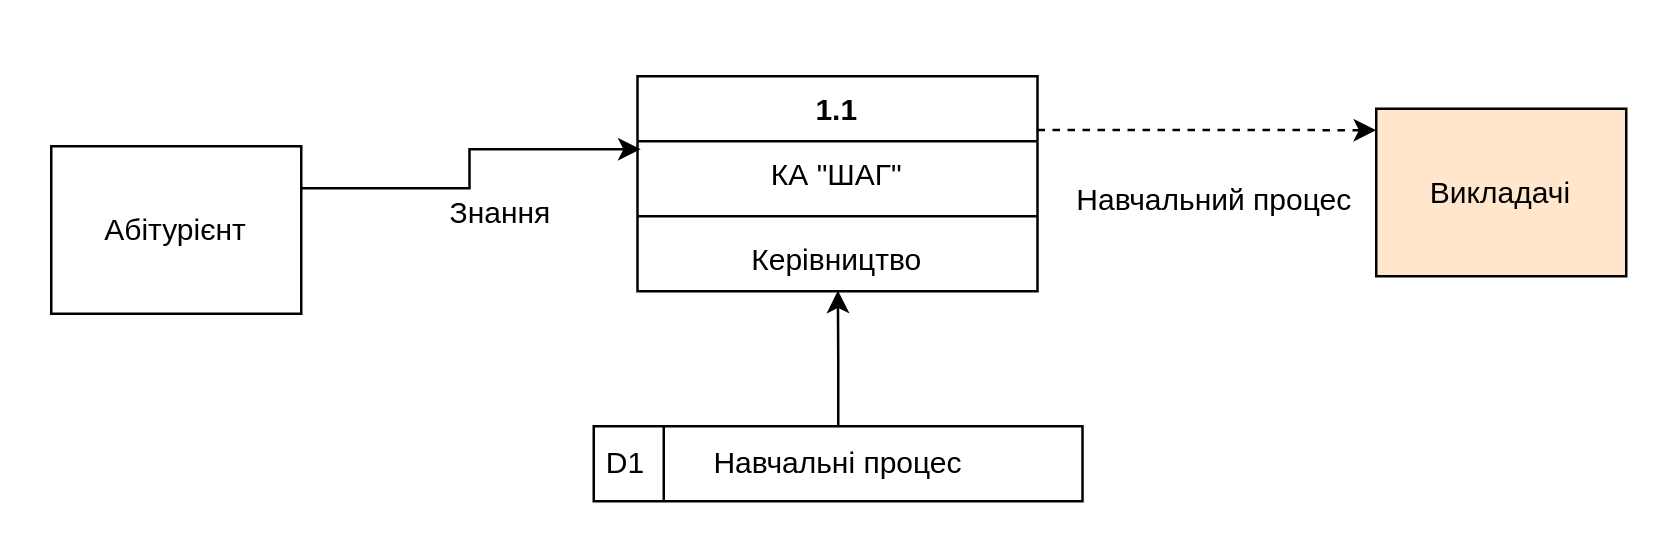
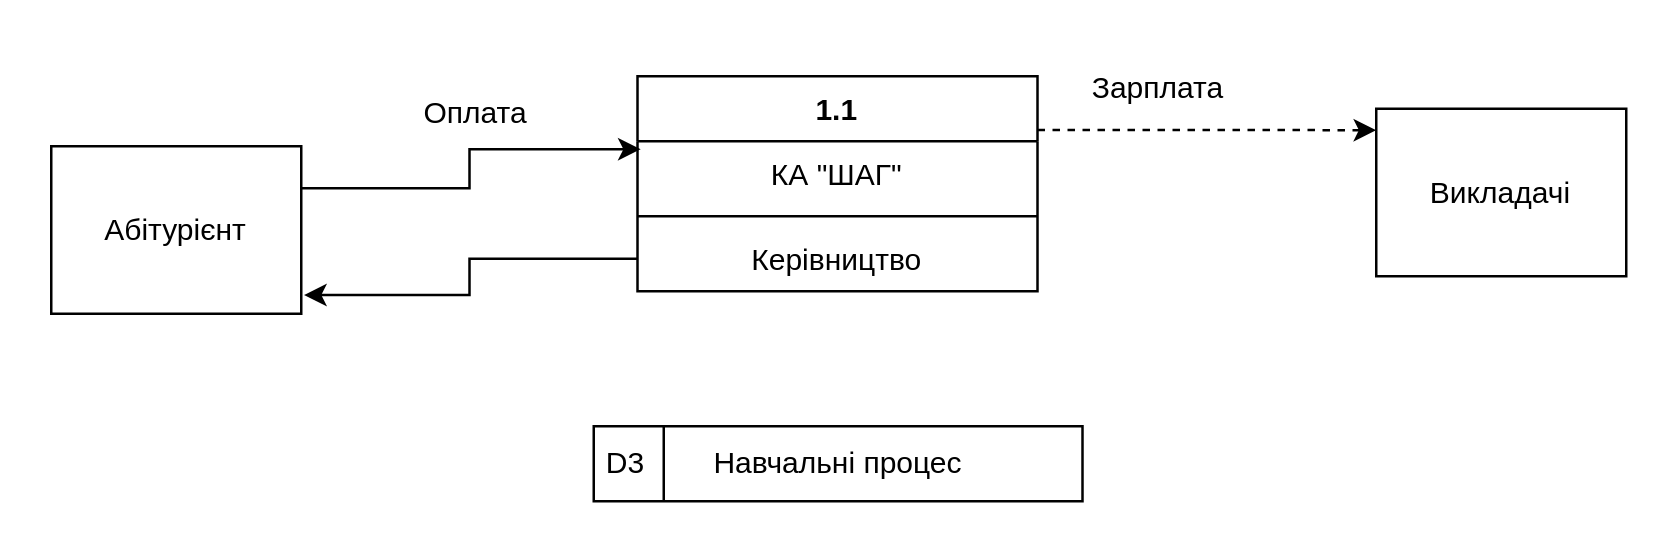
  <mxCell id="0" />
  <mxCell id="1" parent="0" />
  <mxCell id="2" style="edgeStyle=orthogonalEdgeStyle;rounded=0;orthogonalLoop=1;jettySize=auto;html=1;exitX=1;exitY=0.25;exitDx=0;exitDy=0;entryX=0;entryY=0.128;entryDx=0;entryDy=0;entryPerimeter=0;dashed=1;" edge="1" parent="1" source="3" target="9"><mxGeometry relative="1" as="geometry" /></mxCell>
  <mxCell id="3" value="1.1" style="swimlane;fontStyle=1;align=center;verticalAlign=top;childLayout=stackLayout;horizontal=1;startSize=26;horizontalStack=0;resizeParent=1;resizeParentMax=0;resizeLast=0;collapsible=1;marginBottom=0;" vertex="1" parent="1"><mxGeometry x="254.5" y="30" width="160" height="86" as="geometry" /></mxCell>
  <mxCell id="4" value="КА &quot;ШАГ&quot;" style="text;strokeColor=none;fillColor=none;align=center;verticalAlign=top;spacingLeft=4;spacingRight=4;overflow=hidden;rotatable=0;points=[[0,0.5],[1,0.5]];portConstraint=eastwest;" vertex="1" parent="3"><mxGeometry y="26" width="160" height="26" as="geometry" /></mxCell>
  <mxCell id="5" value="" style="line;strokeWidth=1;fillColor=none;align=left;verticalAlign=middle;spacingTop=-1;spacingLeft=3;spacingRight=3;rotatable=0;labelPosition=right;points=[];portConstraint=eastwest;" vertex="1" parent="3"><mxGeometry y="52" width="160" height="8" as="geometry" /></mxCell>
  <mxCell id="6" value="Керівництво" style="text;strokeColor=none;fillColor=none;align=center;verticalAlign=top;spacingLeft=4;spacingRight=4;overflow=hidden;rotatable=0;points=[[0,0.5],[1,0.5]];portConstraint=eastwest;" vertex="1" parent="3"><mxGeometry y="60" width="160" height="26" as="geometry" /></mxCell>
  <mxCell id="7" style="edgeStyle=orthogonalEdgeStyle;rounded=0;orthogonalLoop=1;jettySize=auto;html=1;exitX=1;exitY=0.25;exitDx=0;exitDy=0;entryX=0.008;entryY=0.123;entryDx=0;entryDy=0;entryPerimeter=0;" edge="1" parent="1" source="8" target="4"><mxGeometry relative="1" as="geometry" /></mxCell>
  <mxCell id="8" value="Абітурієнт" style="rounded=0;whiteSpace=wrap;html=1;" vertex="1" parent="1"><mxGeometry x="20" y="58" width="100" height="67" as="geometry" /></mxCell>
- <mxCell id="9" value="Викладачі" style="rounded=0;whiteSpace=wrap;html=1;fillColor=#ffe6cc;" vertex="1" parent="1"><mxGeometry x="550" y="43" width="100" height="67" as="geometry" /></mxCell>
- <mxCell id="10" style="edgeStyle=orthogonalEdgeStyle;rounded=0;orthogonalLoop=1;jettySize=auto;html=1;entryX=0.501;entryY=0.989;entryDx=0;entryDy=0;entryPerimeter=0;" edge="1" parent="1" source="11" target="6"><mxGeometry relative="1" as="geometry" /></mxCell>
+ <mxCell id="9" value="Викладачі" style="rounded=0;whiteSpace=wrap;html=1;" vertex="1" parent="1"><mxGeometry x="550" y="43" width="100" height="67" as="geometry" /></mxCell>
  <mxCell id="11" value="Навчальні процес" style="rounded=0;whiteSpace=wrap;html=1;" vertex="1" parent="1"><mxGeometry x="237" y="170" width="195.5" height="30" as="geometry" /></mxCell>
- <mxCell id="12" value="D1" style="text;html=1;strokeColor=none;fillColor=none;align=center;verticalAlign=middle;whiteSpace=wrap;rounded=0;" vertex="1" parent="1"><mxGeometry x="220" y="170" width="60" height="30" as="geometry" /></mxCell>
+ <mxCell id="12" value="D3" style="text;html=1;strokeColor=none;fillColor=none;align=center;verticalAlign=middle;whiteSpace=wrap;rounded=0;" vertex="1" parent="1"><mxGeometry x="220" y="170" width="60" height="30" as="geometry" /></mxCell>
  <mxCell id="13" value="" style="endArrow=none;html=1;rounded=0;exitX=0.75;exitY=1;exitDx=0;exitDy=0;entryX=0.75;entryY=0;entryDx=0;entryDy=0;" edge="1" parent="1" source="12" target="12"><mxGeometry width="50" height="50" relative="1" as="geometry"><mxPoint x="230" y="220" as="sourcePoint" /><mxPoint x="280" y="170" as="targetPoint" /></mxGeometry></mxCell>
- <mxCell id="16" value="Знання" style="text;html=1;strokeColor=none;fillColor=none;align=center;verticalAlign=middle;whiteSpace=wrap;rounded=0;" vertex="1" parent="1"><mxGeometry x="170" y="70" width="60" height="30" as="geometry" /></mxCell>
- <mxCell id="18" value="Навчальний процес" style="text;align=center;verticalAlign=middle;resizable=0;points=[];autosize=1;strokeColor=none;fillColor=none;html=1;" vertex="1" parent="1"><mxGeometry x="420" y="70" width="130" height="20" as="geometry" /></mxCell>
+ <mxCell id="14" style="edgeStyle=orthogonalEdgeStyle;rounded=0;orthogonalLoop=1;jettySize=auto;html=1;entryX=1.011;entryY=0.888;entryDx=0;entryDy=0;entryPerimeter=0;" edge="1" parent="1" source="6" target="8"><mxGeometry relative="1" as="geometry" /></mxCell>
+ <mxCell id="15" value="Оплата" style="text;html=1;strokeColor=none;fillColor=none;align=center;verticalAlign=middle;whiteSpace=wrap;rounded=0;" vertex="1" parent="1"><mxGeometry x="160" y="30" width="60" height="30" as="geometry" /></mxCell>
+ <mxCell id="17" value="Зарплата" style="text;html=1;strokeColor=none;fillColor=none;align=center;verticalAlign=middle;whiteSpace=wrap;rounded=0;" vertex="1" parent="1"><mxGeometry x="432.5" y="20" width="60" height="30" as="geometry" /></mxCell>
